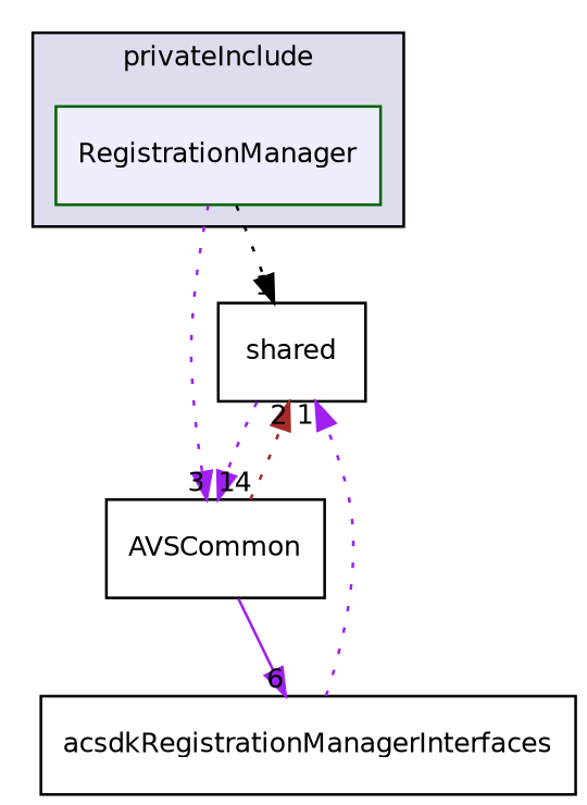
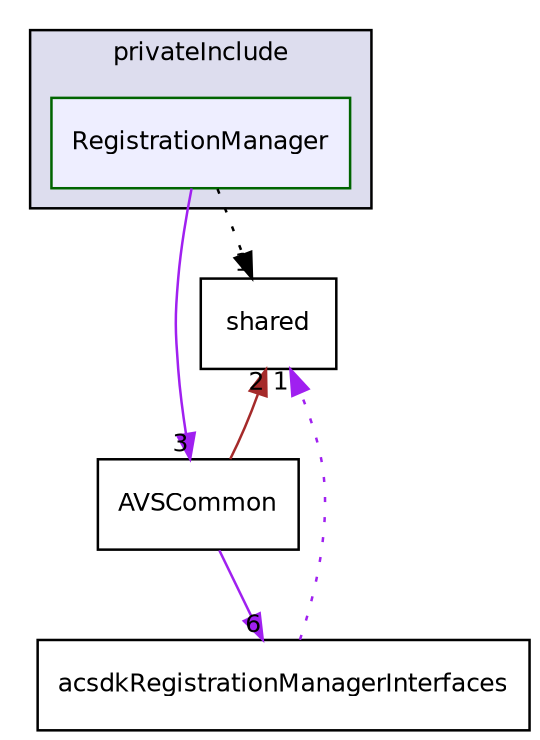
  digraph {
    compound=true
    node [color=black fillcolor=white fontname=Helvetica fontsize=10 shape=box style=filled]
    edge [color=purple headlabel=1 labeldistance=1.5 labelfontname=Helvetica labelfontsize=10 style=dotted]
    n1 [color=darkgreen fillcolor="#eeeeff" label=RegistrationManager pencolor=black]
    n2 [label=shared]
    n3 [label=AVSCommon]
    n4 [label=acsdkRegistrationManagerInterfaces]
    subgraph cluster_1 {
      bgcolor="#ddddee"
      fontname=Helvetica
      fontsize=10
      label=privateInclude
      pencolor=black
      n1
    }
    n1 -> n2 [color=black]
-   n1 -> n3 [headlabel=3]
-   n2 -> n3 [headlabel=14]
-   n3 -> n2 [color=brown headlabel=2]
+   n1 -> n3 [headlabel=3 style=solid]
+   n3 -> n2 [color=brown headlabel=2 style=solid]
    n3 -> n4 [headlabel=6 style=solid]
    n4 -> n2
  }
